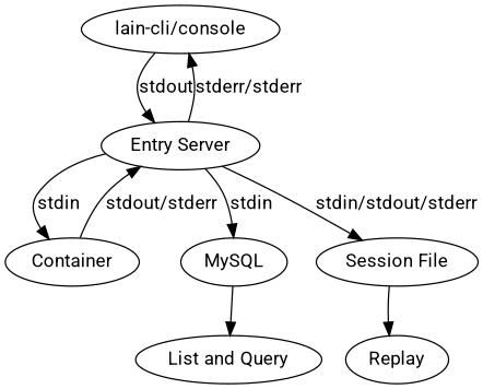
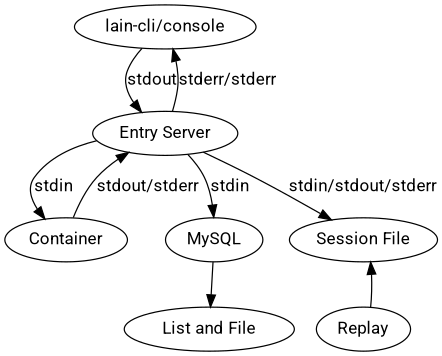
  digraph {
    fontname=Roboto
    rankdir=TB
    node [fontname=Roboto]
    edge [fontname=Roboto]
    n1 [label="lain-cli/console"]
    n2 [label="Entry Server"]
    n3 [label=Container]
    n4 [label=MySQL]
    n5 [label="Session File"]
-   n6 [label="List and Query"]
+   n6 [label="List and File"]
    n7 [label=Replay]
    n1 -> n2 [label=stdout]
    n2 -> n1 [label="stderr/stderr"]
    n2 -> n3 [label=stdin]
    n2 -> n4 [label=stdin]
    n2 -> n5 [label="stdin/stdout/stderr"]
    n3 -> n2 [label="stdout/stderr"]
    n4 -> n6
-   n5 -> n7
+   n7 -> n5
  }
